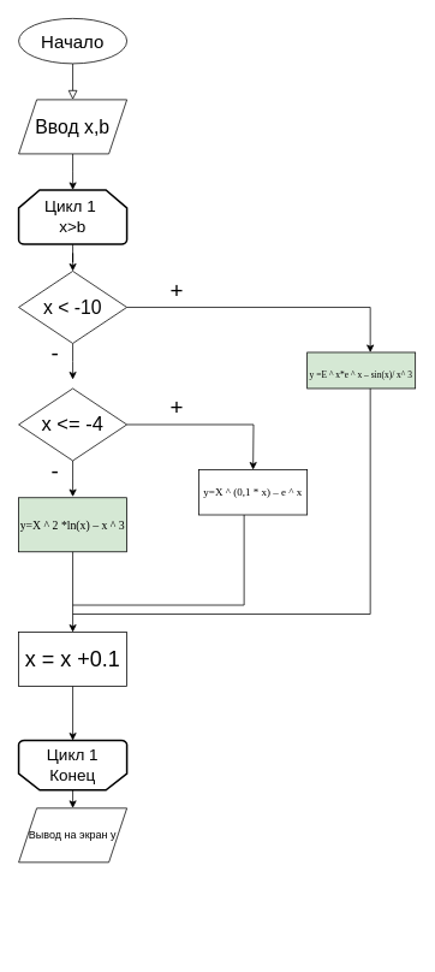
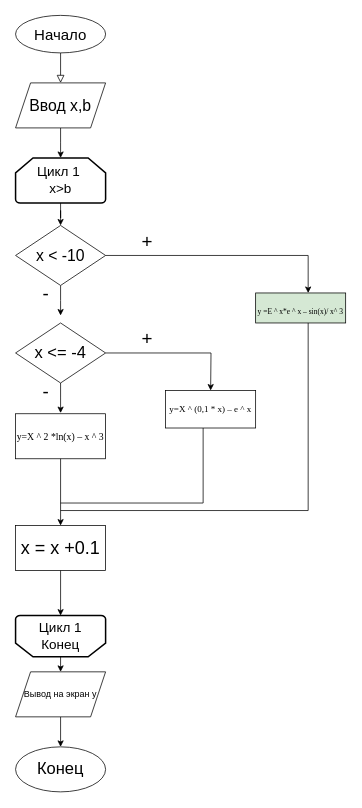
  <mxCell id="0" />
  <mxCell id="1" parent="0" />
  <mxCell id="2" value="" style="rounded=0;html=1;jettySize=auto;orthogonalLoop=1;fontSize=11;endArrow=block;endFill=0;endSize=8;strokeWidth=1;shadow=0;labelBackgroundColor=none;edgeStyle=orthogonalEdgeStyle;" parent="1" edge="1"><mxGeometry relative="1" as="geometry"><mxPoint x="80" y="60" as="sourcePoint" /><mxPoint x="80" y="110" as="targetPoint" /></mxGeometry></mxCell>
  <mxCell id="3" value="&lt;font style=&quot;font-size: 20px;&quot;&gt;Начало&lt;/font&gt;" style="ellipse;whiteSpace=wrap;html=1;" parent="1" vertex="1"><mxGeometry x="20" y="20" width="120" height="50" as="geometry" /></mxCell>
  <mxCell id="4" value="" style="edgeStyle=orthogonalEdgeStyle;rounded=0;orthogonalLoop=1;jettySize=auto;html=1;" parent="1" source="5" edge="1"><mxGeometry relative="1" as="geometry"><mxPoint x="80" y="210" as="targetPoint" /></mxGeometry></mxCell>
  <mxCell id="5" value="&lt;font style=&quot;font-size: 21px;&quot;&gt;Ввод х,b&lt;/font&gt;" style="shape=parallelogram;perimeter=parallelogramPerimeter;whiteSpace=wrap;html=1;fixedSize=1;" parent="1" vertex="1"><mxGeometry x="20" y="110" width="120" height="60" as="geometry" /></mxCell>
+ <mxCell id="6" value="" style="edgeStyle=orthogonalEdgeStyle;rounded=0;orthogonalLoop=1;jettySize=auto;html=1;fontSize=12;" parent="1" source="7" target="8" edge="1"><mxGeometry relative="1" as="geometry" /></mxCell>
  <mxCell id="7" value="&lt;font style=&quot;font-size: 12px&quot;&gt;Вывод на экран y&lt;/font&gt;" style="shape=parallelogram;perimeter=parallelogramPerimeter;whiteSpace=wrap;html=1;fixedSize=1;fontSize=10;strokeWidth=1;" parent="1" vertex="1"><mxGeometry x="20" y="895" width="120" height="60" as="geometry" /></mxCell>
+ <mxCell id="8" value="&lt;font style=&quot;font-size: 22px;&quot;&gt;Конец&lt;/font&gt;" style="ellipse;whiteSpace=wrap;html=1;fontSize=10;strokeWidth=1;" parent="1" vertex="1"><mxGeometry x="20" y="995" width="120" height="60" as="geometry" /></mxCell>
  <mxCell id="9" value="&lt;font style=&quot;font-size: 18px;&quot;&gt;Цикл 1&lt;br&gt;Конец&lt;/font&gt;" style="strokeWidth=2;html=1;shape=mxgraph.flowchart.loop_limit;whiteSpace=wrap;direction=west;" parent="1" vertex="1"><mxGeometry x="20" y="820" width="120" height="55" as="geometry" /></mxCell>
  <mxCell id="10" style="edgeStyle=orthogonalEdgeStyle;rounded=0;orthogonalLoop=1;jettySize=auto;html=1;entryX=0.5;entryY=0;entryDx=0;entryDy=0;fontSize=22;" parent="1" source="11" target="15" edge="1"><mxGeometry relative="1" as="geometry" /></mxCell>
  <mxCell id="11" value="&lt;font style=&quot;font-size: 18px;&quot;&gt;Цикл 1&amp;nbsp;&lt;br&gt;x&amp;gt;b&lt;/font&gt;" style="strokeWidth=2;html=1;shape=mxgraph.flowchart.loop_limit;whiteSpace=wrap;" parent="1" vertex="1"><mxGeometry x="20" y="210" width="120" height="60" as="geometry" /></mxCell>
  <mxCell id="12" value="" style="endArrow=classic;html=1;rounded=0;entryX=0.5;entryY=0;entryDx=0;entryDy=0;exitX=0.5;exitY=0;exitDx=0;exitDy=0;exitPerimeter=0;" parent="1" source="9" target="7" edge="1"><mxGeometry width="50" height="50" relative="1" as="geometry"><mxPoint x="70" y="875" as="sourcePoint" /><mxPoint x="120" y="825" as="targetPoint" /></mxGeometry></mxCell>
  <mxCell id="13" style="edgeStyle=orthogonalEdgeStyle;rounded=0;orthogonalLoop=1;jettySize=auto;html=1;" parent="1" source="15" edge="1"><mxGeometry relative="1" as="geometry"><mxPoint x="410" y="390" as="targetPoint" /><Array as="points"><mxPoint x="410" y="340" /></Array></mxGeometry></mxCell>
  <mxCell id="14" style="edgeStyle=orthogonalEdgeStyle;rounded=0;orthogonalLoop=1;jettySize=auto;html=1;exitX=0.5;exitY=1;exitDx=0;exitDy=0;" parent="1" source="15" edge="1"><mxGeometry relative="1" as="geometry"><mxPoint x="80" y="420" as="targetPoint" /></mxGeometry></mxCell>
  <mxCell id="15" value="&lt;font style=&quot;font-size: 21px;&quot;&gt;x &amp;lt; -10&lt;/font&gt;" style="rhombus;whiteSpace=wrap;html=1;" parent="1" vertex="1"><mxGeometry x="20" y="300" width="120" height="80" as="geometry" /></mxCell>
  <mxCell id="16" value="+" style="text;html=1;align=center;verticalAlign=middle;resizable=0;points=[];autosize=1;strokeColor=none;fillColor=none;strokeWidth=2;fontSize=25;" parent="1" vertex="1"><mxGeometry x="180" y="300" width="30" height="40" as="geometry" /></mxCell>
  <mxCell id="17" value="-" style="text;html=1;align=center;verticalAlign=middle;resizable=0;points=[];autosize=1;strokeColor=none;fillColor=none;fontSize=25;" parent="1" vertex="1"><mxGeometry x="50" y="370" width="20" height="40" as="geometry" /></mxCell>
  <mxCell id="18" style="edgeStyle=orthogonalEdgeStyle;rounded=0;orthogonalLoop=1;jettySize=auto;html=1;exitX=1;exitY=0.5;exitDx=0;exitDy=0;fontSize=12;" parent="1" source="20" edge="1"><mxGeometry relative="1" as="geometry"><mxPoint x="280" y="520" as="targetPoint" /></mxGeometry></mxCell>
  <mxCell id="19" style="edgeStyle=orthogonalEdgeStyle;rounded=0;orthogonalLoop=1;jettySize=auto;html=1;exitX=0.5;exitY=1;exitDx=0;exitDy=0;fontSize=25;" parent="1" source="20" edge="1"><mxGeometry relative="1" as="geometry"><mxPoint x="80" y="550" as="targetPoint" /></mxGeometry></mxCell>
  <mxCell id="20" value="&lt;font style=&quot;font-size: 22px;&quot;&gt;x &amp;lt;= -4&lt;/font&gt;" style="rhombus;whiteSpace=wrap;html=1;fontSize=12;strokeWidth=1;" parent="1" vertex="1"><mxGeometry x="20" y="430" width="120" height="80" as="geometry" /></mxCell>
  <mxCell id="21" value="+" style="text;html=1;align=center;verticalAlign=middle;resizable=0;points=[];autosize=1;strokeColor=none;fillColor=none;fontSize=25;" parent="1" vertex="1"><mxGeometry x="180" y="430" width="30" height="40" as="geometry" /></mxCell>
  <mxCell id="22" value="-" style="text;html=1;align=center;verticalAlign=middle;resizable=0;points=[];autosize=1;strokeColor=none;fillColor=none;fontSize=25;" parent="1" vertex="1"><mxGeometry x="50" y="500" width="20" height="40" as="geometry" /></mxCell>
  <mxCell id="23" value="&lt;span lang=&quot;EN-US&quot; style=&quot;font-family: &amp;#34;times new roman&amp;#34; , serif&quot;&gt;&lt;font style=&quot;font-size: 10px&quot;&gt;y =E ^ x*e ^ x – sin(x)/ x^ 3&lt;/font&gt;&lt;/span&gt;" style="rounded=0;whiteSpace=wrap;html=1;fontSize=25;strokeWidth=1;fillColor=#d5e8d4;" parent="1" vertex="1"><mxGeometry x="340" y="390" width="120" height="40" as="geometry" /></mxCell>
  <mxCell id="24" value="&lt;font style=&quot;font-size: 12px&quot;&gt;&lt;span lang=&quot;EN-US&quot; style=&quot;font-family: &amp;#34;times new roman&amp;#34; , serif&quot;&gt;y=X&lt;/span&gt;&lt;span style=&quot;font-family: &amp;#34;times new roman&amp;#34; , serif&quot;&gt; ^ (0,1 * &lt;/span&gt;&lt;span lang=&quot;EN-US&quot; style=&quot;font-family: &amp;#34;times new roman&amp;#34; , serif&quot;&gt;x&lt;/span&gt;&lt;span style=&quot;font-family: &amp;#34;times new roman&amp;#34; , serif&quot;&gt;) – &lt;/span&gt;&lt;span lang=&quot;EN-US&quot; style=&quot;font-family: &amp;#34;times new roman&amp;#34; , serif&quot;&gt;e&lt;/span&gt;&lt;span style=&quot;font-family: &amp;#34;times new roman&amp;#34; , serif&quot;&gt; ^ &lt;/span&gt;&lt;span lang=&quot;EN-US&quot; style=&quot;font-family: &amp;#34;times new roman&amp;#34; , serif&quot;&gt;x&lt;/span&gt;&lt;/font&gt;" style="rounded=0;whiteSpace=wrap;html=1;fontSize=11;strokeWidth=1;" parent="1" vertex="1"><mxGeometry x="220" y="520" width="120" height="50" as="geometry" /></mxCell>
- <mxCell id="25" value="&lt;font style=&quot;font-size: 13px&quot;&gt;&lt;span lang=&quot;EN-US&quot; style=&quot;font-family: &amp;#34;times new roman&amp;#34; , serif&quot;&gt;y=X&lt;/span&gt;&lt;span style=&quot;font-family: &amp;#34;times new roman&amp;#34; , serif&quot;&gt; ^ 2 *&lt;/span&gt;&lt;span lang=&quot;EN-US&quot; style=&quot;font-family: &amp;#34;times new roman&amp;#34; , serif&quot;&gt;ln&lt;/span&gt;&lt;span style=&quot;font-family: &amp;#34;times new roman&amp;#34; , serif&quot;&gt;(&lt;/span&gt;&lt;span lang=&quot;EN-US&quot; style=&quot;font-family: &amp;#34;times new roman&amp;#34; , serif&quot;&gt;x&lt;/span&gt;&lt;span style=&quot;font-family: &amp;#34;times new roman&amp;#34; , serif&quot;&gt;) – &lt;/span&gt;&lt;span lang=&quot;EN-US&quot; style=&quot;font-family: &amp;#34;times new roman&amp;#34; , serif&quot;&gt;x&lt;/span&gt;&lt;span style=&quot;font-family: &amp;#34;times new roman&amp;#34; , serif&quot;&gt; ^ 3&lt;/span&gt;&lt;/font&gt;" style="rounded=0;whiteSpace=wrap;html=1;fontSize=14;strokeWidth=1;fillColor=#d5e8d4;" parent="1" vertex="1"><mxGeometry x="20" y="551" width="120" height="60" as="geometry" /></mxCell>
+ <mxCell id="25" value="&lt;font style=&quot;font-size: 13px&quot;&gt;&lt;span lang=&quot;EN-US&quot; style=&quot;font-family: &amp;#34;times new roman&amp;#34; , serif&quot;&gt;y=X&lt;/span&gt;&lt;span style=&quot;font-family: &amp;#34;times new roman&amp;#34; , serif&quot;&gt; ^ 2 *&lt;/span&gt;&lt;span lang=&quot;EN-US&quot; style=&quot;font-family: &amp;#34;times new roman&amp;#34; , serif&quot;&gt;ln&lt;/span&gt;&lt;span style=&quot;font-family: &amp;#34;times new roman&amp;#34; , serif&quot;&gt;(&lt;/span&gt;&lt;span lang=&quot;EN-US&quot; style=&quot;font-family: &amp;#34;times new roman&amp;#34; , serif&quot;&gt;x&lt;/span&gt;&lt;span style=&quot;font-family: &amp;#34;times new roman&amp;#34; , serif&quot;&gt;) – &lt;/span&gt;&lt;span lang=&quot;EN-US&quot; style=&quot;font-family: &amp;#34;times new roman&amp;#34; , serif&quot;&gt;x&lt;/span&gt;&lt;span style=&quot;font-family: &amp;#34;times new roman&amp;#34; , serif&quot;&gt; ^ 3&lt;/span&gt;&lt;/font&gt;" style="rounded=0;whiteSpace=wrap;html=1;fontSize=14;strokeWidth=1;" parent="1" vertex="1"><mxGeometry x="20" y="551" width="120" height="60" as="geometry" /></mxCell>
  <mxCell id="26" value="" style="endArrow=none;html=1;rounded=0;fontSize=10;" parent="1" edge="1"><mxGeometry width="50" height="50" relative="1" as="geometry"><mxPoint x="270" y="670" as="sourcePoint" /><mxPoint x="270" y="570" as="targetPoint" /></mxGeometry></mxCell>
  <mxCell id="27" value="" style="endArrow=none;html=1;rounded=0;fontSize=10;" parent="1" edge="1"><mxGeometry width="50" height="50" relative="1" as="geometry"><mxPoint x="80" y="670" as="sourcePoint" /><mxPoint x="270" y="670" as="targetPoint" /></mxGeometry></mxCell>
  <mxCell id="28" value="" style="endArrow=none;html=1;rounded=0;fontSize=10;" parent="1" edge="1"><mxGeometry width="50" height="50" relative="1" as="geometry"><mxPoint x="410" y="680" as="sourcePoint" /><mxPoint x="410" y="430" as="targetPoint" /></mxGeometry></mxCell>
  <mxCell id="29" value="" style="endArrow=none;html=1;rounded=0;fontSize=10;" parent="1" edge="1"><mxGeometry width="50" height="50" relative="1" as="geometry"><mxPoint x="80" y="680" as="sourcePoint" /><mxPoint x="410" y="680" as="targetPoint" /></mxGeometry></mxCell>
  <mxCell id="30" value="" style="endArrow=classic;html=1;rounded=0;" parent="1" edge="1"><mxGeometry width="50" height="50" relative="1" as="geometry"><mxPoint x="80" y="611" as="sourcePoint" /><mxPoint x="80" y="700" as="targetPoint" /></mxGeometry></mxCell>
  <mxCell id="31" value="&lt;font style=&quot;font-size: 24px;&quot;&gt;x = x +0.1&lt;/font&gt;" style="rounded=0;whiteSpace=wrap;html=1;" parent="1" vertex="1"><mxGeometry x="20" y="700" width="120" height="60" as="geometry" /></mxCell>
  <mxCell id="32" value="" style="endArrow=classic;html=1;rounded=0;entryX=0.5;entryY=1;entryDx=0;entryDy=0;entryPerimeter=0;" parent="1" target="9" edge="1"><mxGeometry width="50" height="50" relative="1" as="geometry"><mxPoint x="80" y="760" as="sourcePoint" /><mxPoint x="130" y="710" as="targetPoint" /></mxGeometry></mxCell>
